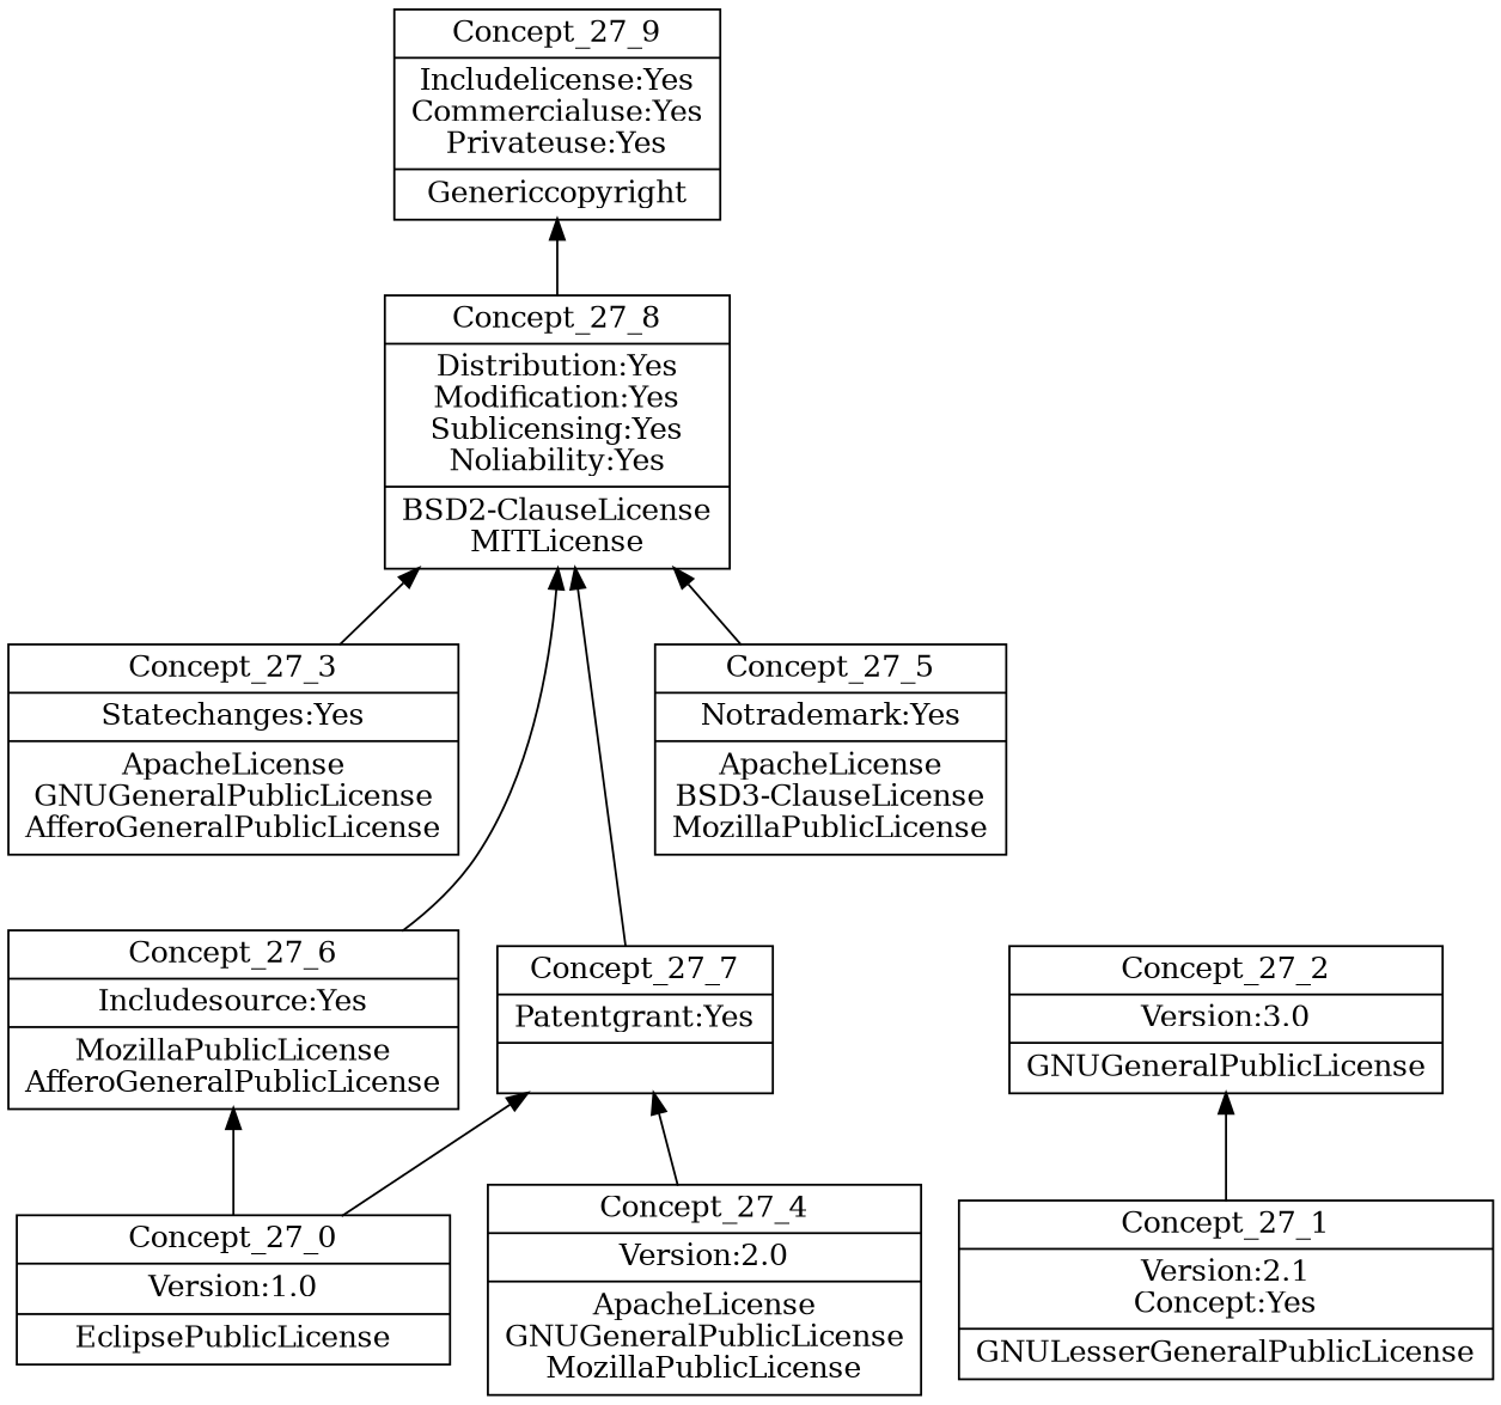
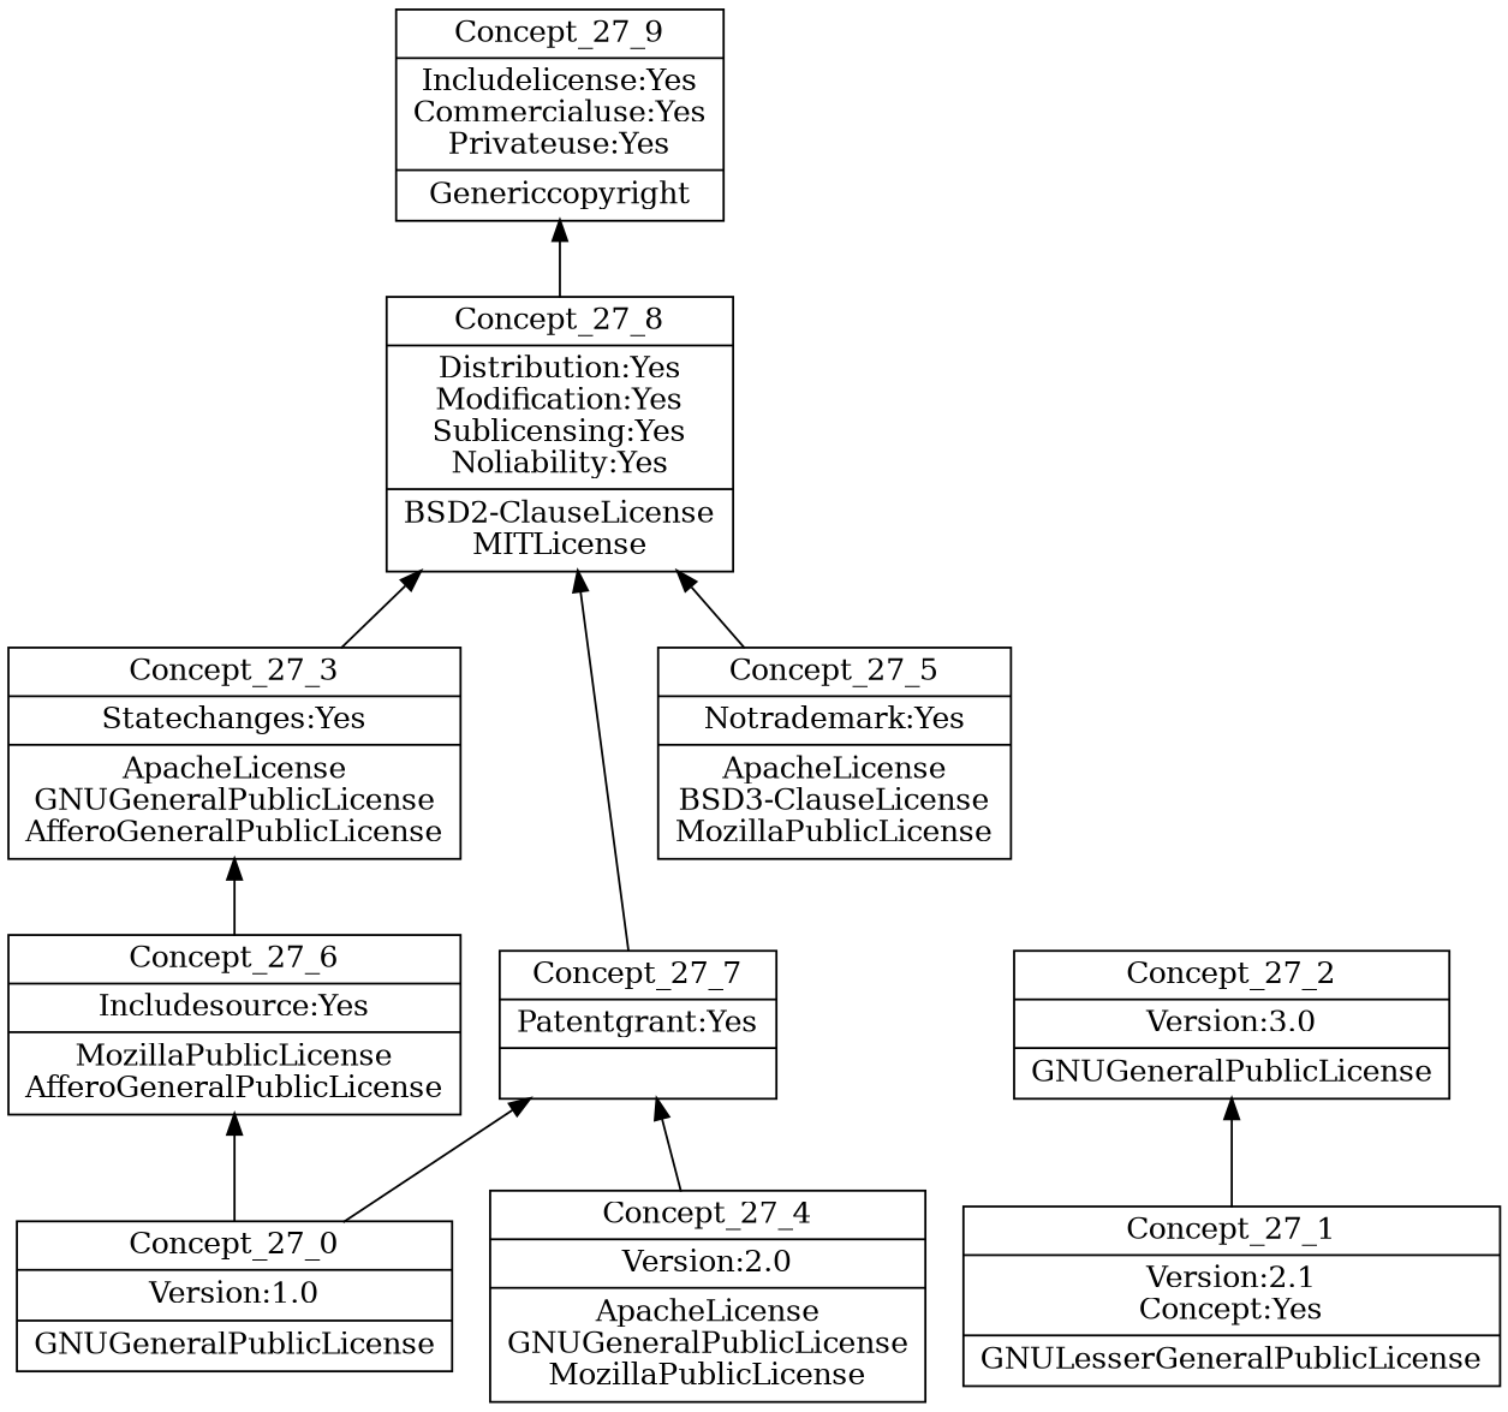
  digraph {
    rankdir=BT
    node [shape=record]
-   n1 [label="{Concept_27_0|Version:1.0\n|EclipsePublicLicense\n}"]
+   n1 [label="{Concept_27_0|Version:1.0\n|GNUGeneralPublicLicense\n}"]
    n2 [label="{Concept_27_6|Includesource:Yes\n|MozillaPublicLicense\nAfferoGeneralPublicLicense\n}"]
    n3 [label="{Concept_27_7|Patentgrant:Yes\n|}"]
    n4 [label="{Concept_27_1|Version:2.1\nConcept:Yes\n|GNULesserGeneralPublicLicense\n}"]
    n5 [label="{Concept_27_2|Version:3.0\n|GNUGeneralPublicLicense\n}"]
    n6 [label="{Concept_27_4|Version:2.0\n|ApacheLicense\nGNUGeneralPublicLicense\nMozillaPublicLicense\n}"]
    n7 [label="{Concept_27_3|Statechanges:Yes\n|ApacheLicense\nGNUGeneralPublicLicense\nAfferoGeneralPublicLicense\n}"]
    n8 [label="{Concept_27_8|Distribution:Yes\nModification:Yes\nSublicensing:Yes\nNoliability:Yes\n|BSD2-ClauseLicense\nMITLicense\n}"]
    n9 [label="{Concept_27_9|Includelicense:Yes\nCommercialuse:Yes\nPrivateuse:Yes\n|Genericcopyright\n}"]
    n10 [label="{Concept_27_5|Notrademark:Yes\n|ApacheLicense\nBSD3-ClauseLicense\nMozillaPublicLicense\n}"]
    subgraph sub_1 {
      label=27
      n1
      n2
      n3
      n4
      n5
      n6
      n7
      n8
      n9
      n10
    }
    n1 -> n2
    n1 -> n3
-   n2 -> n8
+   n2 -> n7
    n3 -> n8
    n4 -> n5
    n6 -> n3
    n7 -> n8
    n8 -> n9
    n10 -> n8
  }
